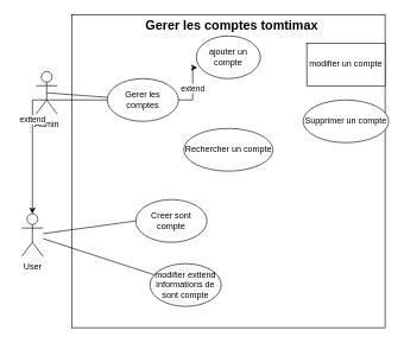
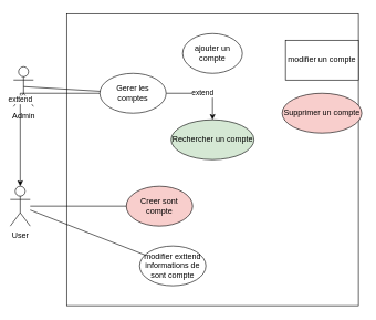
  <mxCell id="0" />
  <mxCell id="1" parent="0" />
  <mxCell id="2" value="" style="whiteSpace=wrap;html=1;aspect=fixed;" vertex="1" parent="1"><mxGeometry x="100" y="20" width="440" height="440" as="geometry" /></mxCell>
- <mxCell id="3" value="&lt;b&gt;&lt;font style=&quot;font-size: 18px;&quot;&gt;Gerer les comptes tomtimax&lt;/font&gt;&lt;/b&gt;" style="text;strokeColor=none;align=center;fillColor=none;html=1;verticalAlign=middle;whiteSpace=wrap;rounded=0;" vertex="1" parent="1"><mxGeometry x="160" y="20" width="330" height="30" as="geometry" /></mxCell>
- <mxCell id="4" value="User" style="shape=umlActor;verticalLabelPosition=bottom;verticalAlign=top;html=1;outlineConnect=0;" vertex="1" parent="1"><mxGeometry x="30" y="300" width="30" height="60" as="geometry" /></mxCell>
- <mxCell id="5" value="Admin" style="shape=umlActor;verticalLabelPosition=bottom;verticalAlign=top;html=1;outlineConnect=0;" vertex="1" parent="1"><mxGeometry x="50" y="100" width="30" height="60" as="geometry" /></mxCell>
+ <mxCell id="4" value="User" style="shape=umlActor;verticalLabelPosition=bottom;verticalAlign=top;html=1;outlineConnect=0;" vertex="1" parent="1"><mxGeometry x="15" y="280" width="30" height="60" as="geometry" /></mxCell>
+ <mxCell id="5" value="Admin" style="shape=umlActor;verticalLabelPosition=bottom;verticalAlign=top;html=1;outlineConnect=0;" vertex="1" parent="1"><mxGeometry x="20" y="100" width="30" height="60" as="geometry" /></mxCell>
+ <mxCell id="6" value="extend" style="edgeStyle=orthogonalEdgeStyle;rounded=0;orthogonalLoop=1;jettySize=auto;html=1;" edge="1" parent="1" source="8" target="11"><mxGeometry relative="1" as="geometry" /></mxCell>
  <mxCell id="7" value="exttend" style="edgeStyle=orthogonalEdgeStyle;rounded=0;orthogonalLoop=1;jettySize=auto;html=1;" edge="1" parent="1" source="8" target="4"><mxGeometry relative="1" as="geometry" /></mxCell>
  <mxCell id="8" value="Gerer les comptes" style="ellipse;whiteSpace=wrap;html=1;" vertex="1" parent="1"><mxGeometry x="150" y="110" width="100" height="60" as="geometry" /></mxCell>
- <mxCell id="9" value="Supprimer un compte" style="ellipse;whiteSpace=wrap;html=1;" vertex="1" parent="1"><mxGeometry x="425" y="140" width="120" height="60" as="geometry" /></mxCell>
+ <mxCell id="9" value="Supprimer un compte" style="ellipse;whiteSpace=wrap;html=1;fillColor=#f8cecc;" vertex="1" parent="1"><mxGeometry x="425" y="140" width="120" height="60" as="geometry" /></mxCell>
  <mxCell id="10" value="ajouter un compte" style="ellipse;whiteSpace=wrap;html=1;" vertex="1" parent="1"><mxGeometry x="275" y="50" width="90" height="60" as="geometry" /></mxCell>
- <mxCell id="11" value="Rechercher un compte" style="ellipse;whiteSpace=wrap;html=1;" vertex="1" parent="1"><mxGeometry x="257.5" y="180" width="125" height="60" as="geometry" /></mxCell>
+ <mxCell id="11" value="Rechercher un compte" style="ellipse;whiteSpace=wrap;html=1;fillColor=#d5e8d4;" vertex="1" parent="1"><mxGeometry x="257.5" y="180" width="125" height="60" as="geometry" /></mxCell>
  <mxCell id="12" value="modifier un compte" style="whiteSpace=wrap;html=1;rounded=0;" vertex="1" parent="1"><mxGeometry x="430" y="60" width="110" height="60" as="geometry" /></mxCell>
- <mxCell id="13" value="extend" style="edgeStyle=orthogonalEdgeStyle;rounded=0;orthogonalLoop=1;jettySize=auto;html=1;entryX=0.017;entryY=0.743;entryDx=0;entryDy=0;entryPerimeter=0;" edge="1" parent="1" source="8" target="10"><mxGeometry relative="1" as="geometry" /></mxCell>
  <mxCell id="14" value="" style="endArrow=none;html=1;rounded=0;exitX=0.5;exitY=0.5;exitDx=0;exitDy=0;exitPerimeter=0;" edge="1" parent="1" source="5" target="8"><mxGeometry width="50" height="50" relative="1" as="geometry"><mxPoint x="310" y="260" as="sourcePoint" /><mxPoint x="360" y="210" as="targetPoint" /></mxGeometry></mxCell>
- <mxCell id="15" value="Creer sont compte" style="ellipse;whiteSpace=wrap;html=1;" vertex="1" parent="1"><mxGeometry x="190" y="280" width="100" height="60" as="geometry" /></mxCell>
+ <mxCell id="15" value="Creer sont compte" style="ellipse;whiteSpace=wrap;html=1;fillColor=#f8cecc;" vertex="1" parent="1"><mxGeometry x="190" y="280" width="100" height="60" as="geometry" /></mxCell>
  <mxCell id="16" value="" style="endArrow=none;html=1;rounded=0;exitX=0;exitY=0.5;exitDx=0;exitDy=0;" edge="1" parent="1" source="15" target="4"><mxGeometry width="50" height="50" relative="1" as="geometry"><mxPoint x="310" y="260" as="sourcePoint" /><mxPoint x="360" y="210" as="targetPoint" /></mxGeometry></mxCell>
  <mxCell id="17" value="modifier exttend informations de sont compte" style="ellipse;whiteSpace=wrap;html=1;" vertex="1" parent="1"><mxGeometry x="210" y="370" width="100" height="60" as="geometry" /></mxCell>
  <mxCell id="18" value="" style="endArrow=none;html=1;rounded=0;" edge="1" parent="1" source="17" target="4"><mxGeometry width="50" height="50" relative="1" as="geometry"><mxPoint x="200" y="320" as="sourcePoint" /><mxPoint x="70" y="338" as="targetPoint" /></mxGeometry></mxCell>
